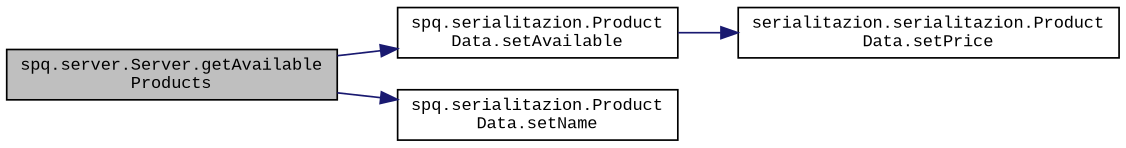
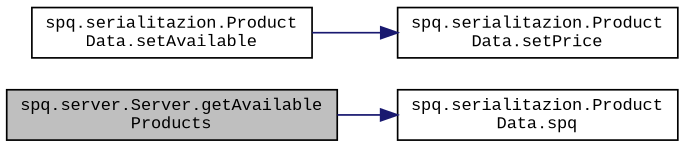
  digraph {
    fontname="Liberation Mono"
    rankdir=LR
    node [color=black fillcolor=white fontname="Liberation Mono" fontsize=10 shape=record style=filled]
    edge [color=midnightblue fontname="Liberation Mono" fontsize=10 labelfontname=Helvetica labelfontsize=10 style=solid]
    n1 [fillcolor=grey75 fontcolor=black height=0.2 label="spq.server.Server.getAvailable\lProducts" width=0.4]
    n2 [height=0.2 label="spq.serialitazion.Product\lData.setAvailable" width=0.4]
-   n3 [height=0.2 label="spq.serialitazion.Product\lData.setName" width=0.4]
-   n4 [height=0.2 label="serialitazion.serialitazion.Product\lData.setPrice" width=0.4]
-   n1 -> n2
+   n3 [height=0.2 label="spq.serialitazion.Product\lData.spq" width=0.4]
+   n4 [height=0.2 label="spq.serialitazion.Product\lData.setPrice" width=0.4]
    n1 -> n3
    n2 -> n4
  }
